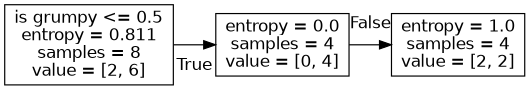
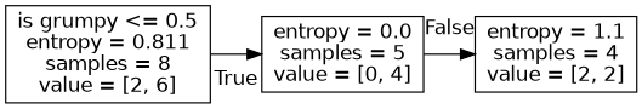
  digraph {
    fontname="DejaVu Sans"
    rankdir=LR
    node [fontname="DejaVu Sans" shape=box]
    edge [fontname="DejaVu Sans" labeldistance=2.5]
    n1 [label="is grumpy <= 0.5\nentropy = 0.811\nsamples = 8\nvalue = [2, 6]"]
-   n2 [label="entropy = 0.0\nsamples = 4\nvalue = [0, 4]"]
-   n3 [label="entropy = 1.0\nsamples = 4\nvalue = [2, 2]"]
+   n2 [label="entropy = 0.0\nsamples = 5\nvalue = [0, 4]"]
+   n3 [label="entropy = 1.1\nsamples = 4\nvalue = [2, 2]"]
    n1 -> n2 [headlabel=True labelangle=45]
    n2 -> n3 [headlabel=False labelangle=-45]
  }
